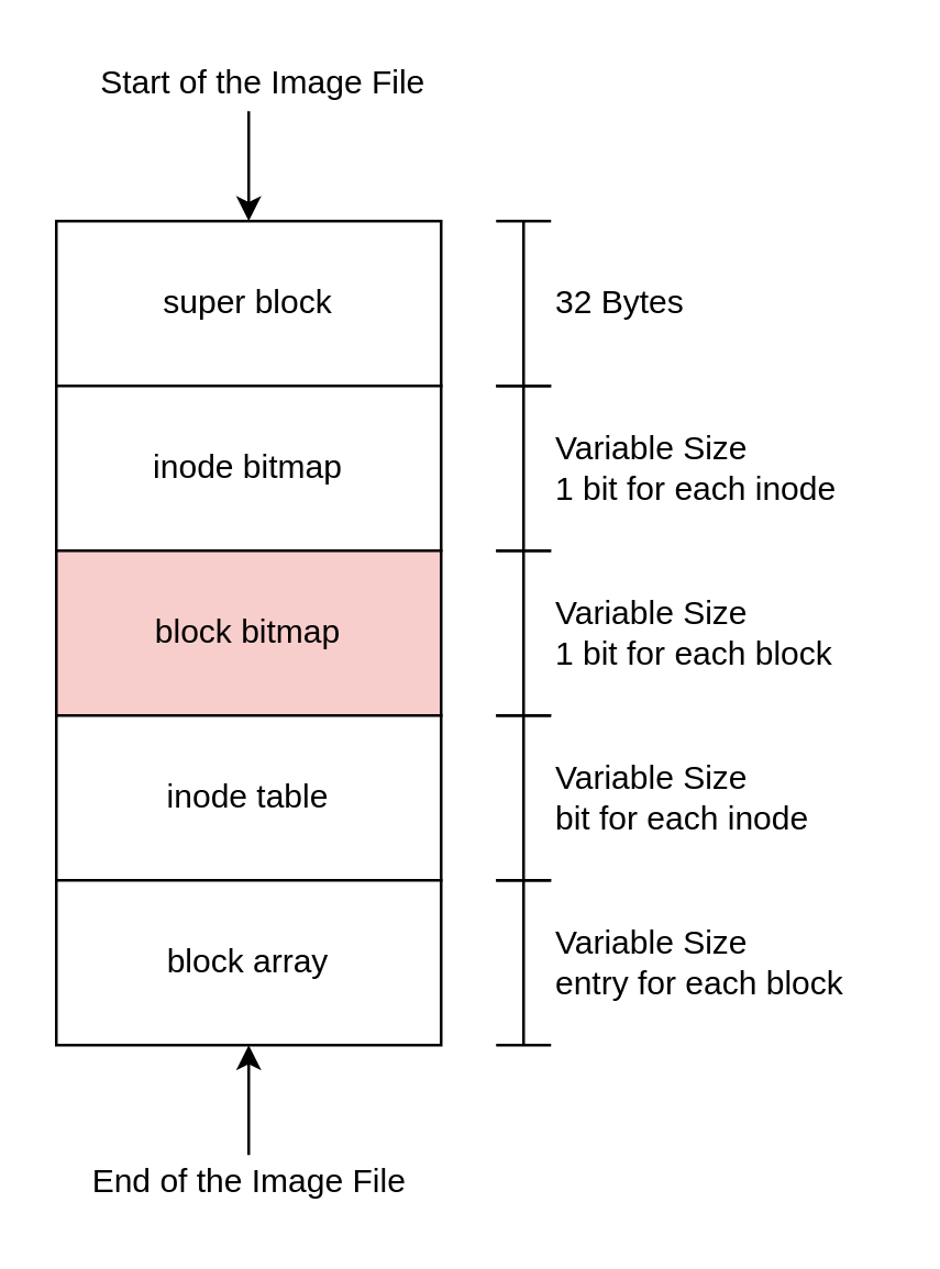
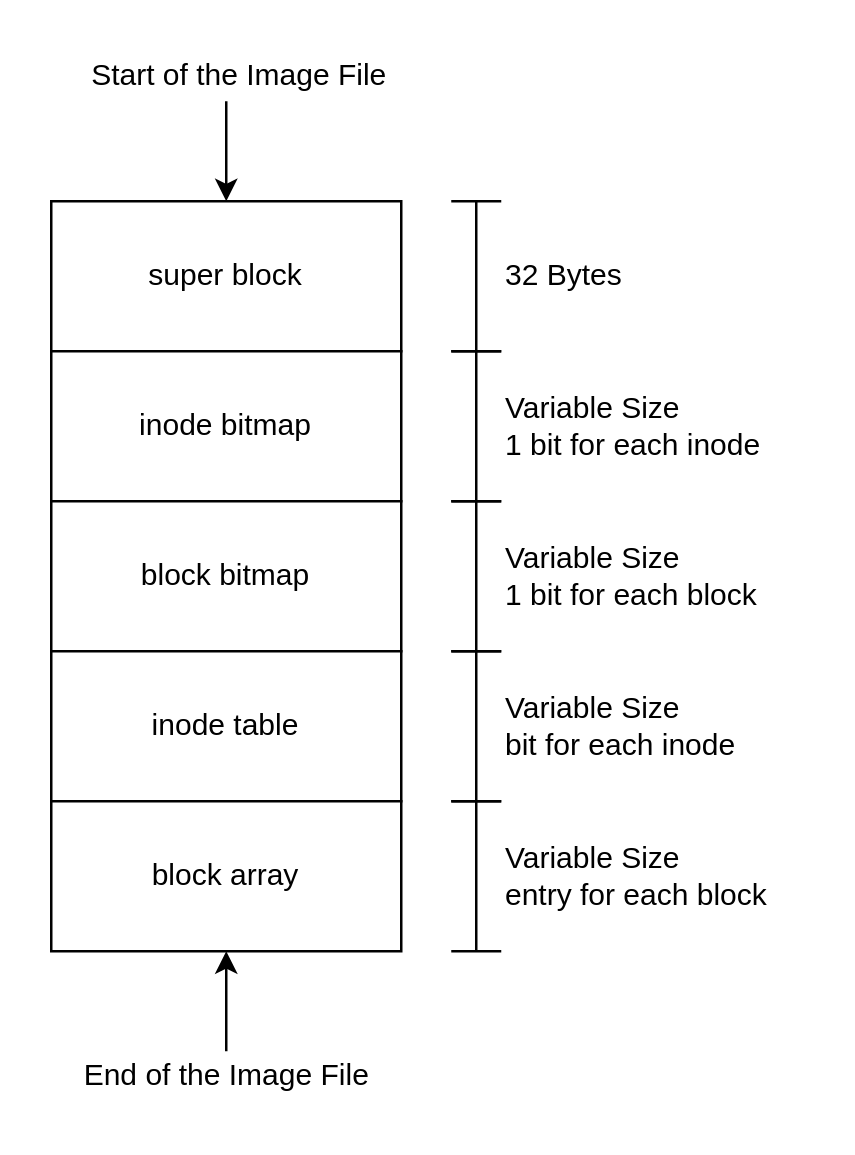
  <mxCell id="0" />
  <mxCell id="1" parent="0" />
  <mxCell id="2" value="super block" style="rounded=0;whiteSpace=wrap;html=1;" parent="1" vertex="1"><mxGeometry x="20" y="80" width="140" height="60" as="geometry" /></mxCell>
  <mxCell id="3" value="inode bitmap" style="rounded=0;whiteSpace=wrap;html=1;" parent="1" vertex="1"><mxGeometry x="20" y="140" width="140" height="60" as="geometry" /></mxCell>
- <mxCell id="4" value="block bitmap" style="rounded=0;whiteSpace=wrap;html=1;fillColor=#f8cecc;" parent="1" vertex="1"><mxGeometry x="20" y="200" width="140" height="60" as="geometry" /></mxCell>
+ <mxCell id="4" value="block bitmap" style="rounded=0;whiteSpace=wrap;html=1;" parent="1" vertex="1"><mxGeometry x="20" y="200" width="140" height="60" as="geometry" /></mxCell>
  <mxCell id="5" value="inode table" style="rounded=0;whiteSpace=wrap;html=1;" parent="1" vertex="1"><mxGeometry x="20" y="260" width="140" height="60" as="geometry" /></mxCell>
  <mxCell id="6" value="block array" style="rounded=0;whiteSpace=wrap;html=1;" parent="1" vertex="1"><mxGeometry x="20" y="320" width="140" height="60" as="geometry" /></mxCell>
  <mxCell id="7" value="" style="shape=crossbar;whiteSpace=wrap;html=1;rounded=1;rotation=90;" parent="1" vertex="1"><mxGeometry x="160" y="100" width="60" height="20" as="geometry" /></mxCell>
  <mxCell id="8" value="32 Bytes" style="text;html=1;align=left;verticalAlign=middle;resizable=0;points=[];autosize=1;labelBackgroundColor=#ffffff;" parent="1" vertex="1"><mxGeometry x="200" y="100" width="60" height="20" as="geometry" /></mxCell>
  <mxCell id="9" value="" style="shape=crossbar;whiteSpace=wrap;html=1;rounded=1;rotation=90;" parent="1" vertex="1"><mxGeometry x="160" y="160" width="60" height="20" as="geometry" /></mxCell>
  <mxCell id="10" value="Variable Size&lt;br&gt;1 bit for each inode" style="text;html=1;align=left;verticalAlign=middle;resizable=0;points=[];autosize=1;" parent="1" vertex="1"><mxGeometry x="200" y="155" width="120" height="30" as="geometry" /></mxCell>
  <mxCell id="11" value="" style="shape=crossbar;whiteSpace=wrap;html=1;rounded=1;rotation=90;" parent="1" vertex="1"><mxGeometry x="160" y="220" width="60" height="20" as="geometry" /></mxCell>
  <mxCell id="12" value="Variable Size&lt;br&gt;1 bit for each block" style="text;html=1;align=left;verticalAlign=middle;resizable=0;points=[];autosize=1;" parent="1" vertex="1"><mxGeometry x="200" y="215" width="120" height="30" as="geometry" /></mxCell>
  <mxCell id="13" value="" style="shape=crossbar;whiteSpace=wrap;html=1;rounded=1;rotation=90;" parent="1" vertex="1"><mxGeometry x="160" y="280" width="60" height="20" as="geometry" /></mxCell>
  <mxCell id="14" value="Variable Size&lt;br&gt;bit for each inode" style="text;html=1;align=left;verticalAlign=middle;resizable=0;points=[];autosize=1;" parent="1" vertex="1"><mxGeometry x="200" y="275" width="120" height="30" as="geometry" /></mxCell>
  <mxCell id="15" value="" style="shape=crossbar;whiteSpace=wrap;html=1;rounded=1;rotation=90;" parent="1" vertex="1"><mxGeometry x="160" y="340" width="60" height="20" as="geometry" /></mxCell>
  <mxCell id="16" value="Variable Size&lt;br&gt;entry for each block" style="text;html=1;align=left;verticalAlign=middle;resizable=0;points=[];autosize=1;" parent="1" vertex="1"><mxGeometry x="200" y="335" width="120" height="30" as="geometry" /></mxCell>
  <mxCell id="17" value="" style="endArrow=classic;html=1;entryX=0.5;entryY=0;entryDx=0;entryDy=0;" parent="1" target="2" edge="1"><mxGeometry width="50" height="50" relative="1" as="geometry"><mxPoint x="90" y="40" as="sourcePoint" /><mxPoint x="520" y="400" as="targetPoint" /></mxGeometry></mxCell>
  <mxCell id="18" value="Start of the Image File" style="text;html=1;align=center;verticalAlign=middle;resizable=0;points=[];autosize=1;" parent="1" vertex="1"><mxGeometry x="30" y="20" width="130" height="20" as="geometry" /></mxCell>
  <mxCell id="19" value="" style="endArrow=classic;html=1;entryX=0.5;entryY=1;entryDx=0;entryDy=0;" parent="1" target="6" edge="1"><mxGeometry width="50" height="50" relative="1" as="geometry"><mxPoint x="90" y="420" as="sourcePoint" /><mxPoint x="100" y="90" as="targetPoint" /></mxGeometry></mxCell>
  <mxCell id="20" value="End of the Image File" style="text;html=1;align=center;verticalAlign=middle;resizable=0;points=[];autosize=1;" parent="1" vertex="1"><mxGeometry x="25" y="420" width="130" height="20" as="geometry" /></mxCell>
